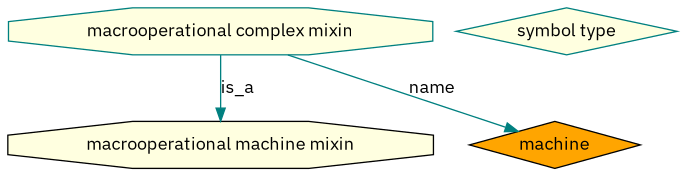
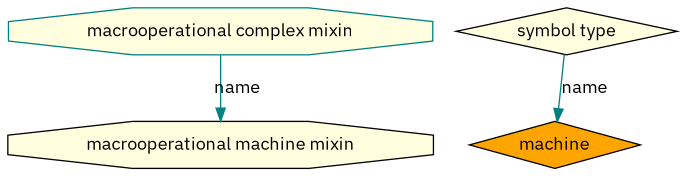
  digraph {
    fontname="IBM Plex Sans"
    node [color=teal fillcolor=lightyellow fontname="IBM Plex Sans" shape=octagon style=filled]
    edge [color=teal fontname="IBM Plex Sans"]
    n1 [height=0.5 label="macrooperational complex mixin" width=4.5135]
    "macrooperational machine mixin" [color=black height=0.5 width=4.5315]
    n3 [color=black fillcolor=orange height=0.5 label=machine shape=diamond width=1.011]
-   n4 [height=0.5 label="symbol type" shape=diamond width=1.8776]
-   n1 -> "macrooperational machine mixin" [label=is_a]
-   n1 -> n3 [label=name style=solid]
+   n4 [color=black height=0.5 label="symbol type" shape=diamond width=1.8776]
+   n1 -> "macrooperational machine mixin" [label=name]
+   n4 -> n3 [label=name style=solid]
  }
